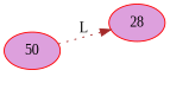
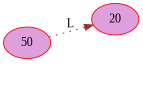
  digraph {
    rankdir=LR
    fontname="Liberation Serif"
    node [color=red style=filled fillcolor=plum fontname="Liberation Serif"]
    edge [fontname="Liberation Serif"]
    50
-   20 [label=28]
+   20
    HD0 [style=invis color="" fillcolor=""]
    50 -> 20 [label=L color=brown style=dotted]
    50 -> HD0 [label=R style=invis]
  }
